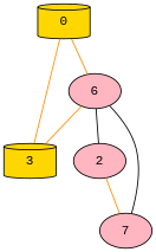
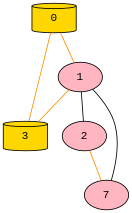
  graph {
    fontname="Liberation Mono"
    node [fillcolor=lightpink fontname="Liberation Mono" shape=ellipse style=filled]
    edge [color=darkorange fontname="Liberation Mono"]
    0 [fillcolor=gold shape=cylinder]
-   1 [label=6]
+   1
    3 [fillcolor=gold shape=cylinder]
    2
    n5 [label=7]
    0 -- 1
    0 -- 3
    1 -- 3
    1 -- 2 [color=black]
    1 -- n5 [color=black]
    2 -- n5
  }
